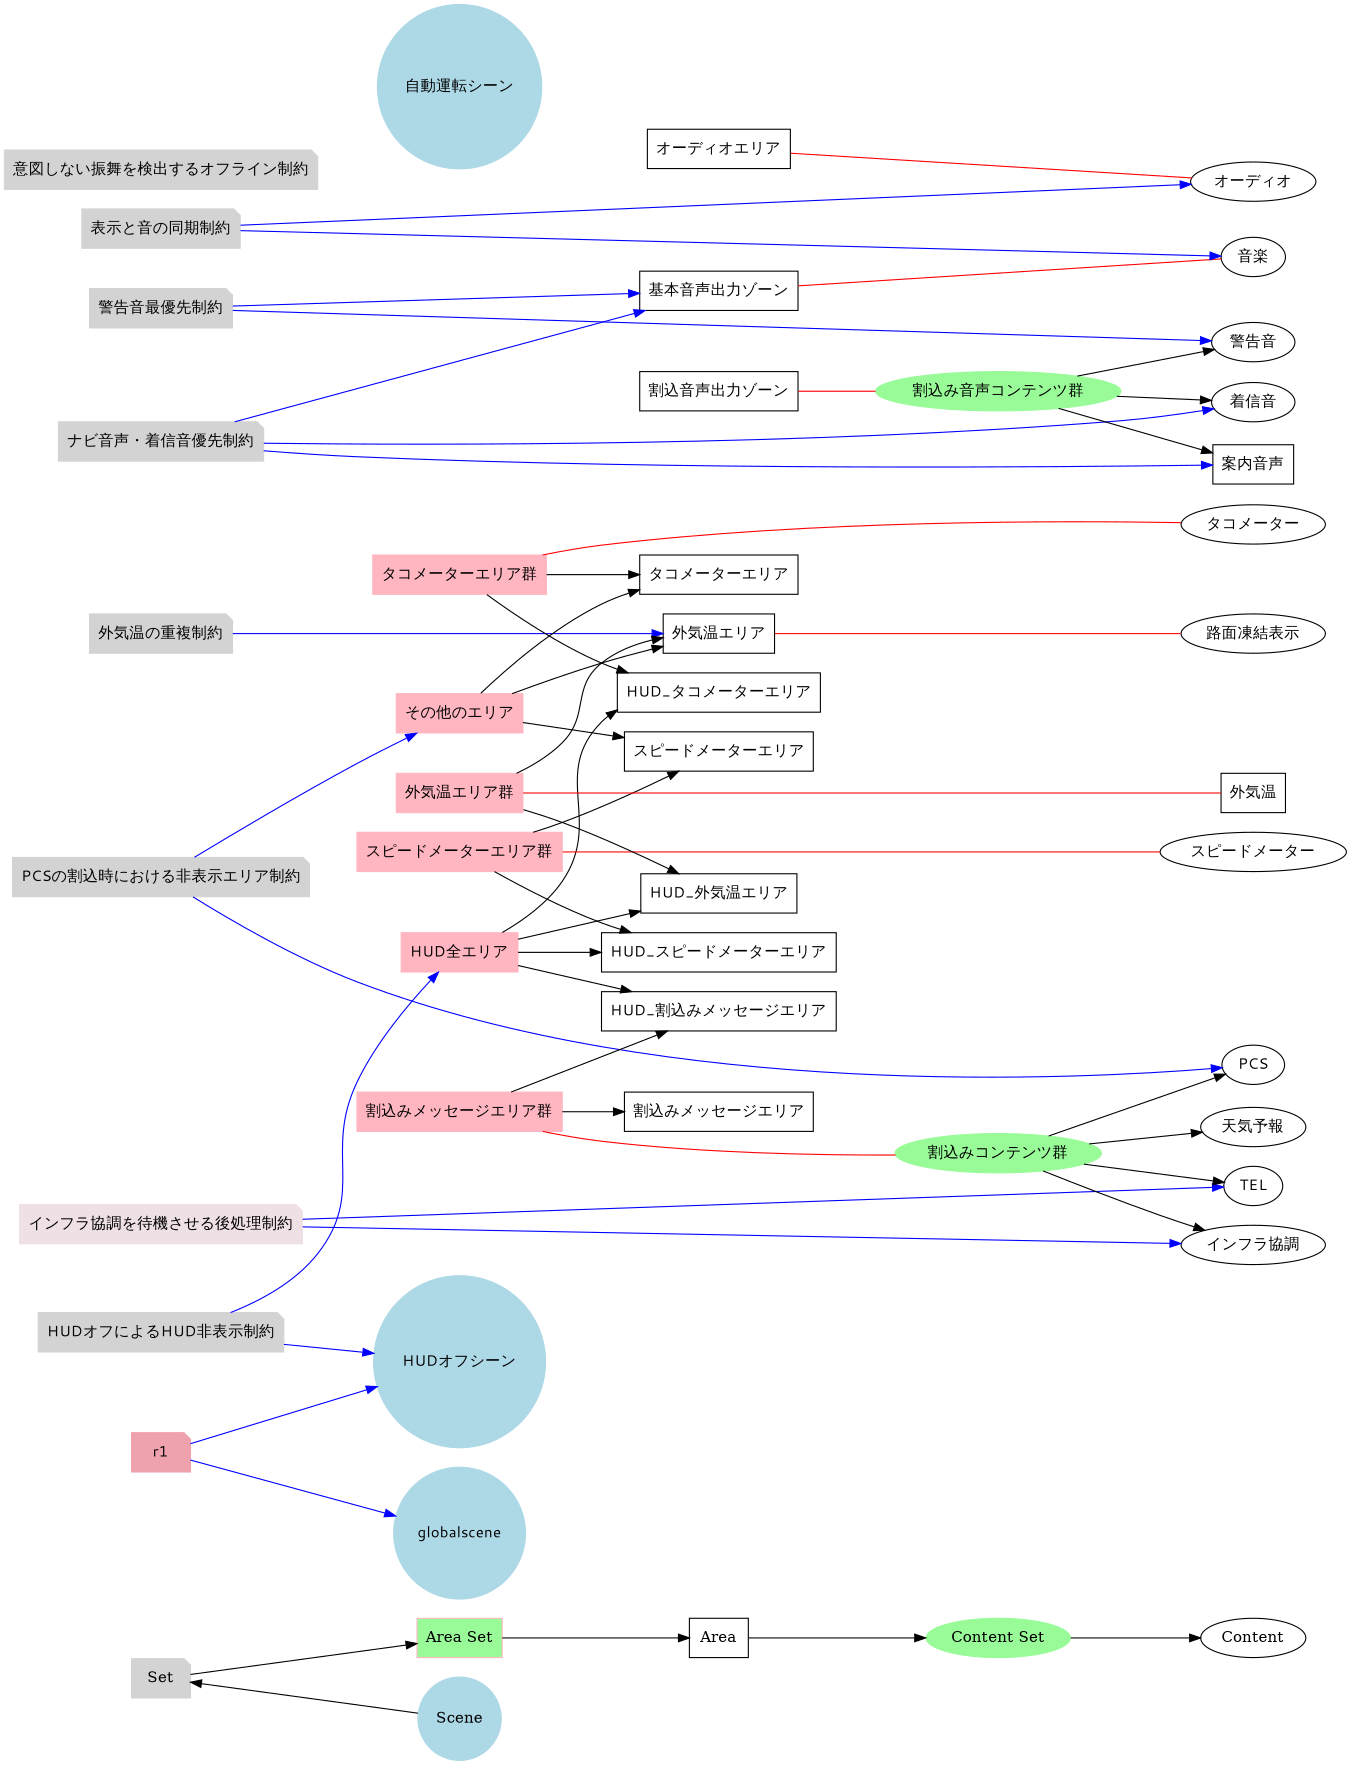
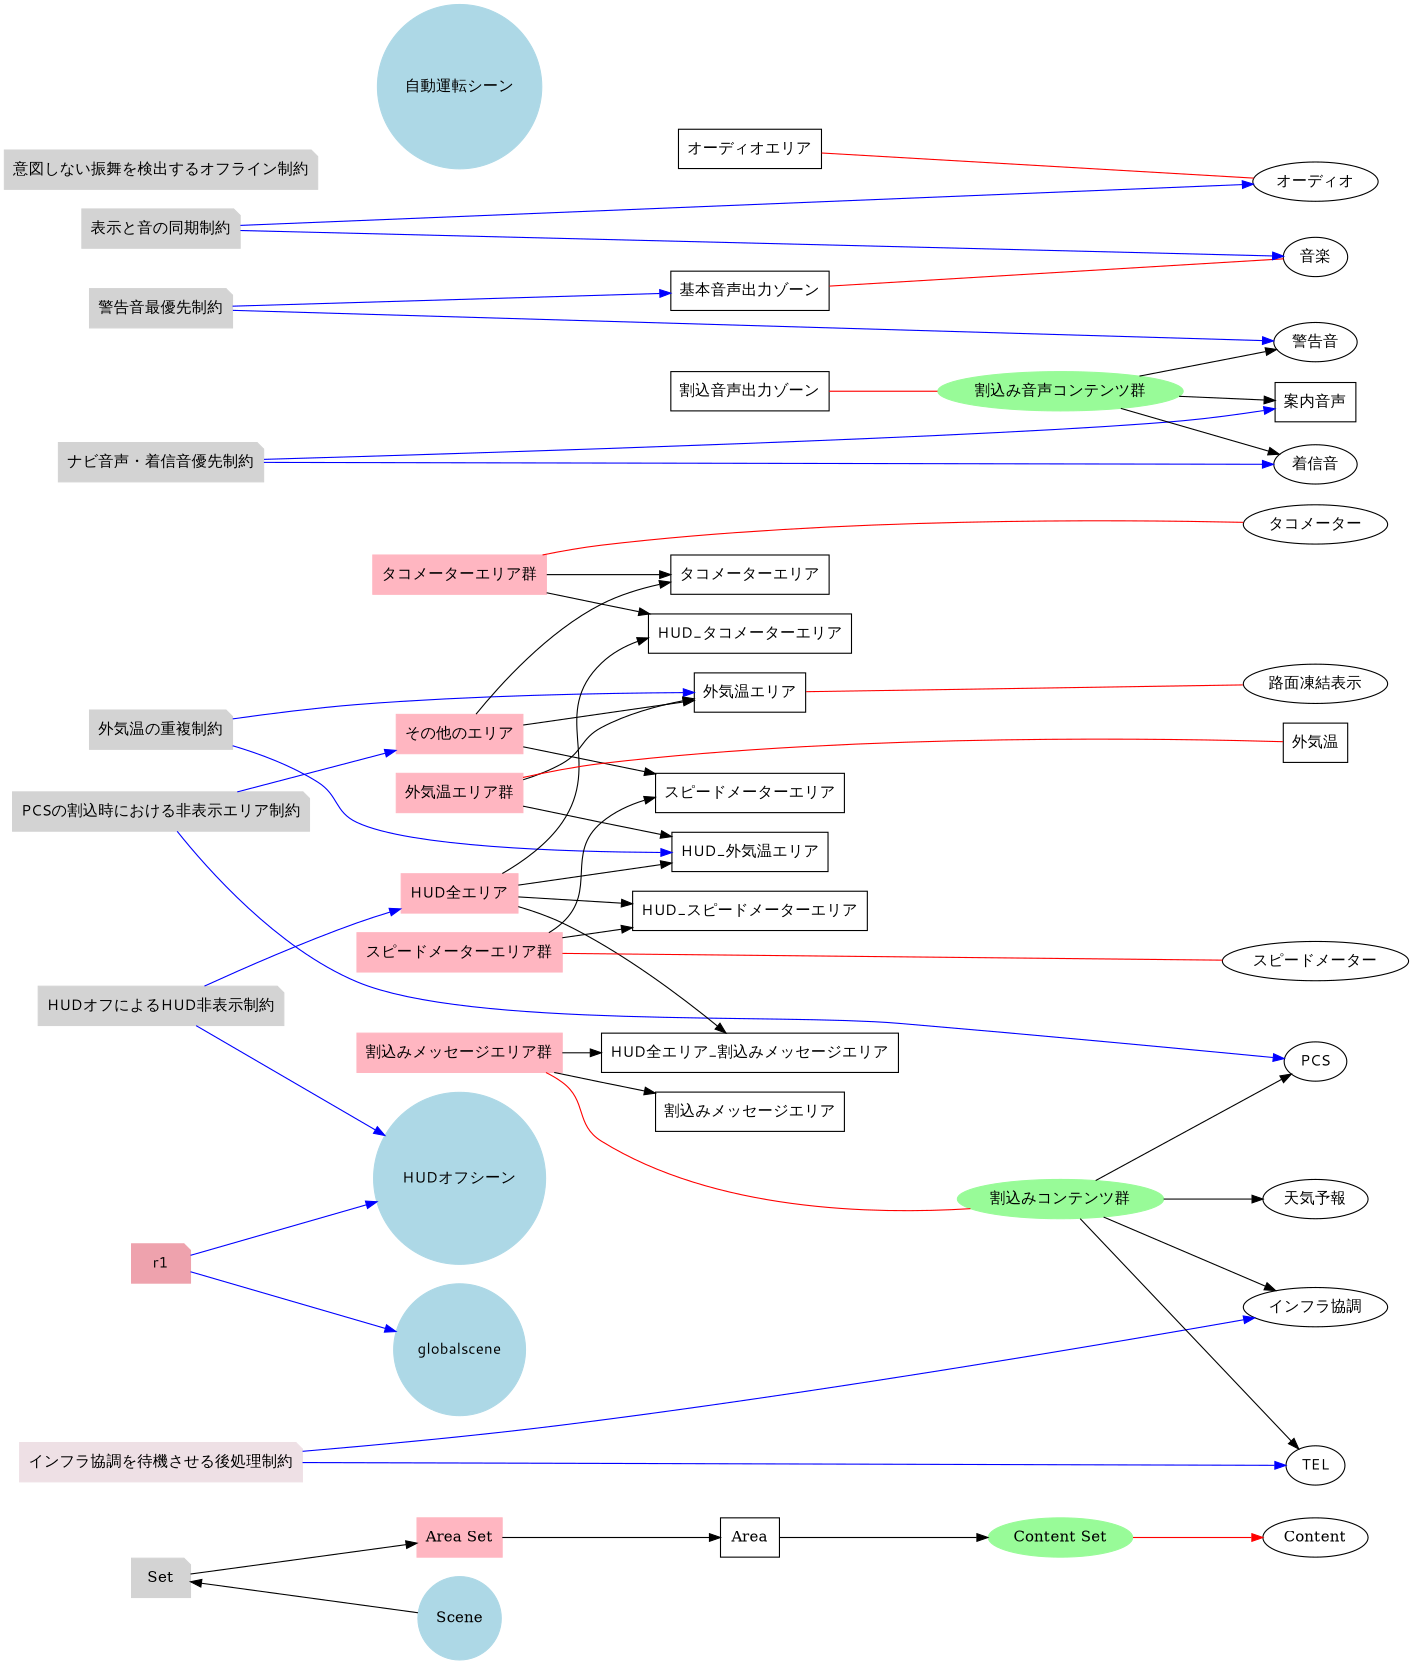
  digraph {
    clusterrank=global
    rankdir=LR
    node [shape=box fontname="Meiryo UI"]
    Area [fontname=""]
    n2 [label="スピードメーターエリア"]
    n3 [label="タコメーターエリア"]
    n4 [label="割込みメッセージエリア"]
    n5 [label="外気温エリア"]
    n6 [label="オーディオエリア"]
    n7 [label="HUD_外気温エリア"]
    n8 [label="HUD_スピードメーターエリア"]
    n9 [label="HUD_タコメーターエリア"]
-   n10 [label="HUD_割込みメッセージエリア"]
+   n10 [label="HUD全エリア_割込みメッセージエリア"]
    n11 [label="割込音声出力ゾーン"]
    n12 [label="基本音声出力ゾーン"]
    Content [shape=ellipse fontname=""]
    n14 [label="スピードメーター" shape=ellipse]
    n15 [label="タコメーター" shape=ellipse]
    n16 [label="外気温"]
    n17 [label="路面凍結表示" shape=ellipse]
    n18 [label=PCS shape=ellipse]
    n19 [label=TEL shape=ellipse]
    n20 [label="インフラ協調" shape=ellipse]
    n21 [label="天気予報" shape=ellipse]
    n22 [label="オーディオ" shape=ellipse]
    n23 [label="案内音声"]
    n24 [label="音楽" shape=ellipse]
    n25 [label="着信音" shape=ellipse]
    n26 [label="警告音" shape=ellipse]
    n27 [color=lightgrey label=Set shape=note style=filled fontname=""]
    n28 [color=lightgrey label="PCSの割込時における非表示エリア制約" shape=note style=filled]
    n29 [color=lightgrey label="外気温の重複制約" shape=note style=filled]
    n30 [color=lightgrey label="HUDオフによるHUD非表示制約" shape=note style=filled]
    n31 [color=lightgrey label="ナビ音声・着信音優先制約" shape=note style=filled]
    n32 [color=lightgrey label="警告音最優先制約" shape=note style=filled]
    n33 [color=lightgrey label="表示と音の同期制約" shape=note style=filled]
    n34 [color=lightgrey label="意図しない振舞を検出するオフライン制約" shape=note style=filled]
    n35 [color=lavenderblush2 label="インフラ協調を待機させる後処理制約" shape=note style=filled]
    n36 [color=lightpink2 label=r1 shape=note style=filled]
-   "Area Set" [color=lightpink style=filled fillcolor=palegreen fontname=""]
+   "Area Set" [color=lightpink style=filled fontname=""]
    n38 [color=lightpink label="その他のエリア" style=filled]
    n39 [color=lightpink label="HUD全エリア" style=filled]
    n40 [color=lightpink label="スピードメーターエリア群" style=filled]
    n41 [color=lightpink label="タコメーターエリア群" style=filled]
    n42 [color=lightpink label="外気温エリア群" style=filled]
    n43 [color=lightpink label="割込みメッセージエリア群" style=filled]
    "Content Set" [color=palegreen shape=ellipse style=filled fontname=""]
    n45 [color=palegreen label="割込みコンテンツ群" shape=ellipse style=filled]
    n46 [color=palegreen label="割込み音声コンテンツ群" shape=ellipse style=filled]
    Scene [color=lightblue shape=circle style=filled fontname=""]
    n48 [color=lightblue label=globalscene shape=circle style=filled]
    n49 [color=lightblue label="自動運転シーン" shape=circle style=filled]
    n50 [color=lightblue label="HUDオフシーン" shape=circle style=filled]
    subgraph sub_1 {
      rank=same
      Area
      n2
      n3
      n4
      n5
      n6
      n7
      n8
      n9
      n10
      n11
      n12
    }
    subgraph sub_2 {
      rank=same
      Content
      n14
      n15
      n16
      n17
      n18
      n19
      n20
      n21
      n22
      n23
      n24
      n25
      n26
    }
    subgraph sub_3 {
      rank=same
      n27
      n28
      n29
      n30
      n31
      n32
      n33
      n34
    }
    subgraph sub_4 {
      rank=same
      n27
      n35
    }
    subgraph sub_5 {
      rank=same
      n27
      n36
    }
    subgraph sub_6 {
      "Area Set"
      n38
      n39
      n40
      n41
      n42
      n43
    }
    subgraph sub_7 {
      "Content Set"
      n45
      n46
    }
    subgraph sub_8 {
      rank=same
      Scene
      n48
      n49
      n50
    }
    Area -> "Content Set"
    n5 -> n17 [color=red dir=none]
    n6 -> n22 [color=red dir=none]
    n11 -> n46 [color=red dir=none]
    n12 -> n24 [color=red dir=none]
    n27 -> "Area Set"
    n28 -> n18 [color=blue]
    n28 -> n38 [color=blue]
    n29 -> n5 [color=blue]
+   n29 -> n7 [color=blue]
    n30 -> n39 [color=blue]
    n30 -> n50 [color=blue]
-   n31 -> n12 [color=blue]
    n31 -> n23 [color=blue]
    n31 -> n25 [color=blue]
    n32 -> n12 [color=blue]
    n32 -> n26 [color=blue]
    n33 -> n22 [color=blue]
    n33 -> n24 [color=blue]
    n35 -> n19 [color=blue]
    n35 -> n20 [color=blue]
    n36 -> n48 [color=blue]
    n36 -> n50 [color=blue]
    "Area Set" -> Area
    n38 -> n2
    n38 -> n3
    n38 -> n5
    n39 -> n7
    n39 -> n8
    n39 -> n9
    n39 -> n10
    n40 -> n2
    n40 -> n8
    n40 -> n14 [color=red dir=none]
    n41 -> n3
    n41 -> n9
    n41 -> n15 [color=red dir=none]
    n42 -> n5
    n42 -> n7
    n42 -> n16 [color=red dir=none]
    n43 -> n4
    n43 -> n10
    n43 -> n45 [color=red dir=none]
-   "Content Set" -> Content
+   "Content Set" -> Content [color=red]
    n45 -> n18
    n45 -> n19
    n45 -> n20
    n45 -> n21
    n46 -> n23
    n46 -> n25
    n46 -> n26
    Scene -> n27
  }
